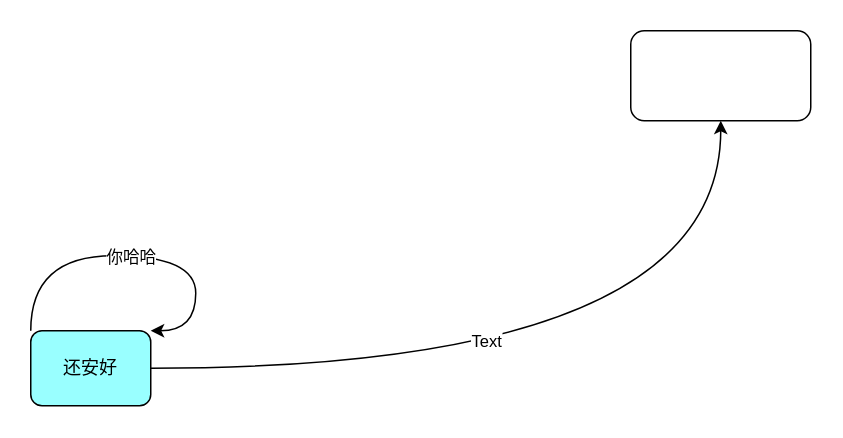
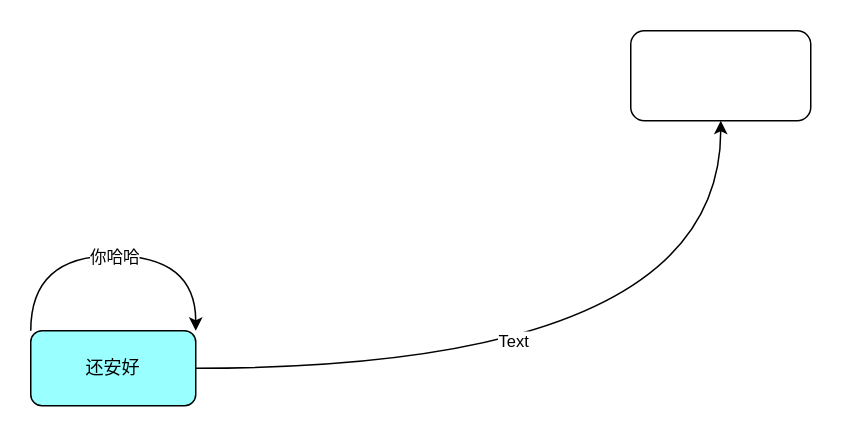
  <mxCell id="0" />
  <mxCell id="1" parent="0" />
  <mxCell id="2" value="" style="edgeStyle=orthogonalEdgeStyle;rounded=0;orthogonalLoop=1;jettySize=auto;html=1;curved=1;" edge="1" parent="1" source="4" target="5"><mxGeometry relative="1" as="geometry" /></mxCell>
  <mxCell id="3" value="Text" style="edgeLabel;html=1;align=center;verticalAlign=middle;resizable=0;points=[];" vertex="1" connectable="0" parent="2"><mxGeometry x="-0.18" y="19" relative="1" as="geometry"><mxPoint as="offset" /></mxGeometry></mxCell>
- <mxCell id="4" value="还安好" style="rounded=1;whiteSpace=wrap;html=1;fillColor=#99FFFF;direction=west;" vertex="1" parent="1"><mxGeometry x="20" y="220" width="80" height="50" as="geometry" /></mxCell>
+ <mxCell id="4" value="还安好" style="rounded=1;whiteSpace=wrap;html=1;fillColor=#99FFFF;direction=west;" vertex="1" parent="1"><mxGeometry x="20" y="220" width="110" height="50" as="geometry" /></mxCell>
  <mxCell id="5" value="" style="rounded=1;whiteSpace=wrap;html=1;" vertex="1" parent="1"><mxGeometry x="420" y="20" width="120" height="60" as="geometry" /></mxCell>
  <mxCell id="6" style="edgeStyle=orthogonalEdgeStyle;curved=1;rounded=0;orthogonalLoop=1;jettySize=auto;html=1;exitX=1;exitY=1;exitDx=0;exitDy=0;entryX=0;entryY=1;entryDx=0;entryDy=0;" edge="1" parent="1" source="4" target="4"><mxGeometry relative="1" as="geometry"><Array as="points"><mxPoint x="20" y="170" /><mxPoint x="130" y="170" /></Array></mxGeometry></mxCell>
  <mxCell id="7" value="你哈哈" style="edgeLabel;html=1;align=center;verticalAlign=middle;resizable=0;points=[];" vertex="1" connectable="0" parent="6"><mxGeometry x="-0.248" y="-3" relative="1" as="geometry"><mxPoint x="26" y="-3" as="offset" /></mxGeometry></mxCell>
